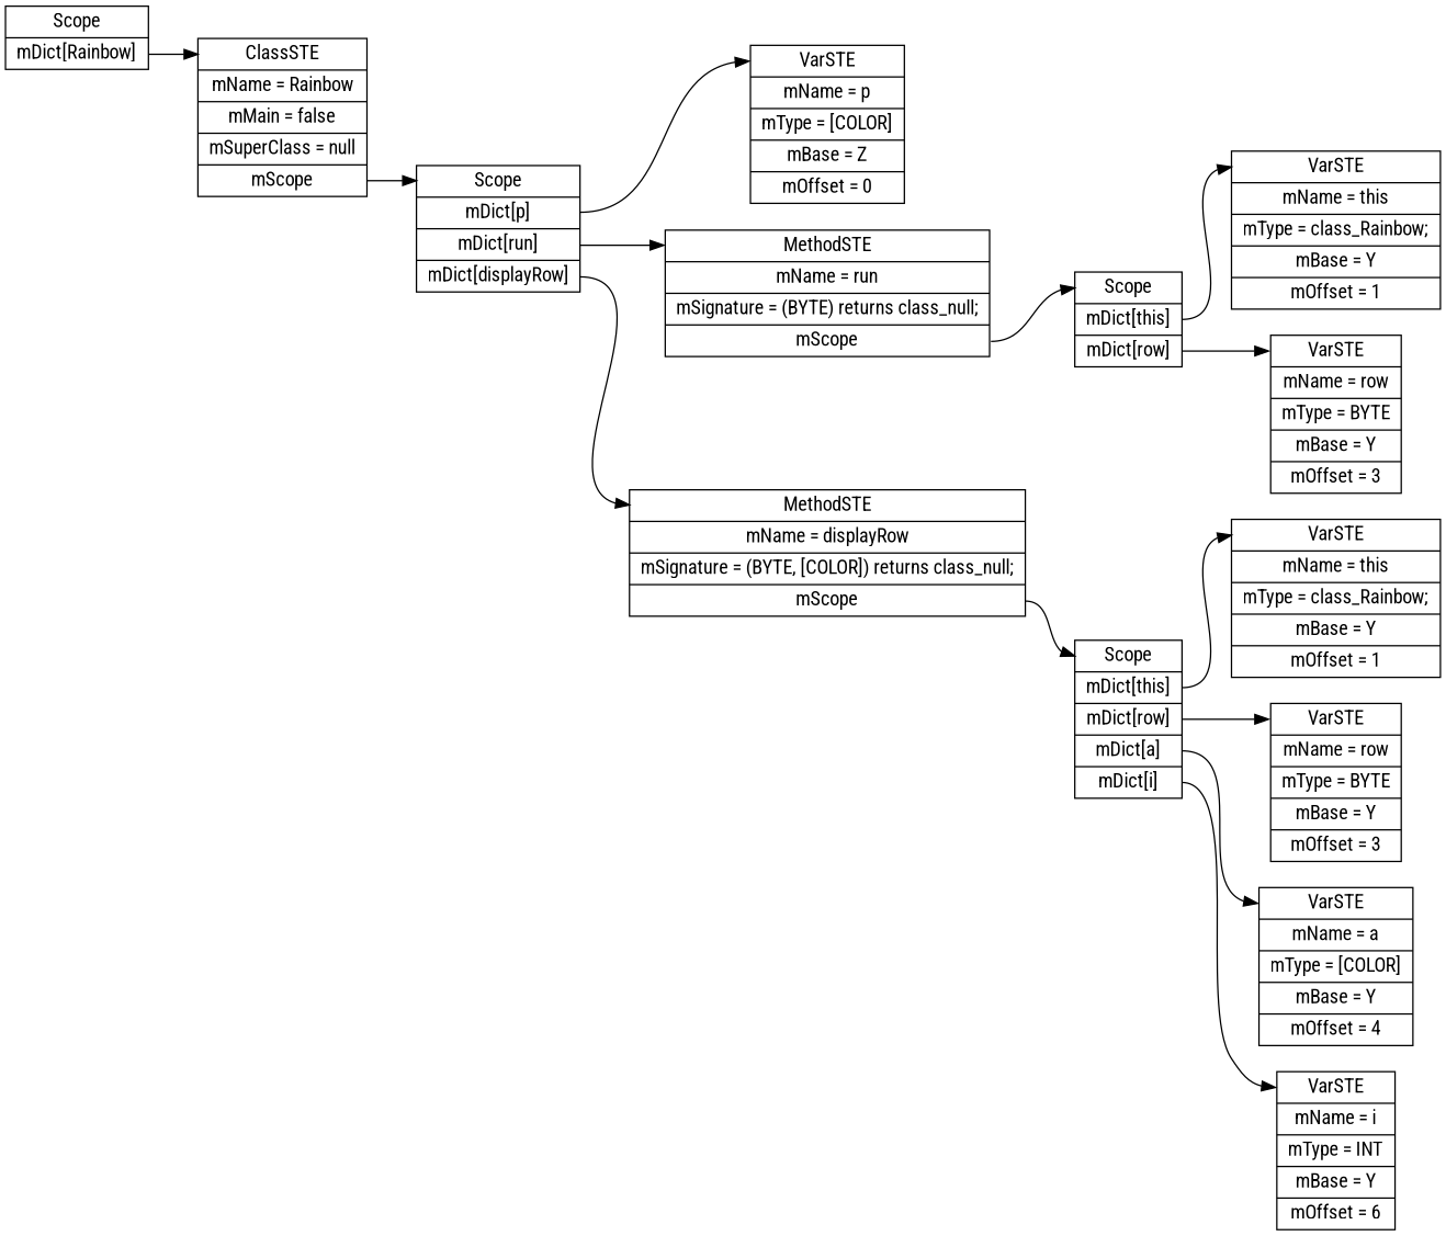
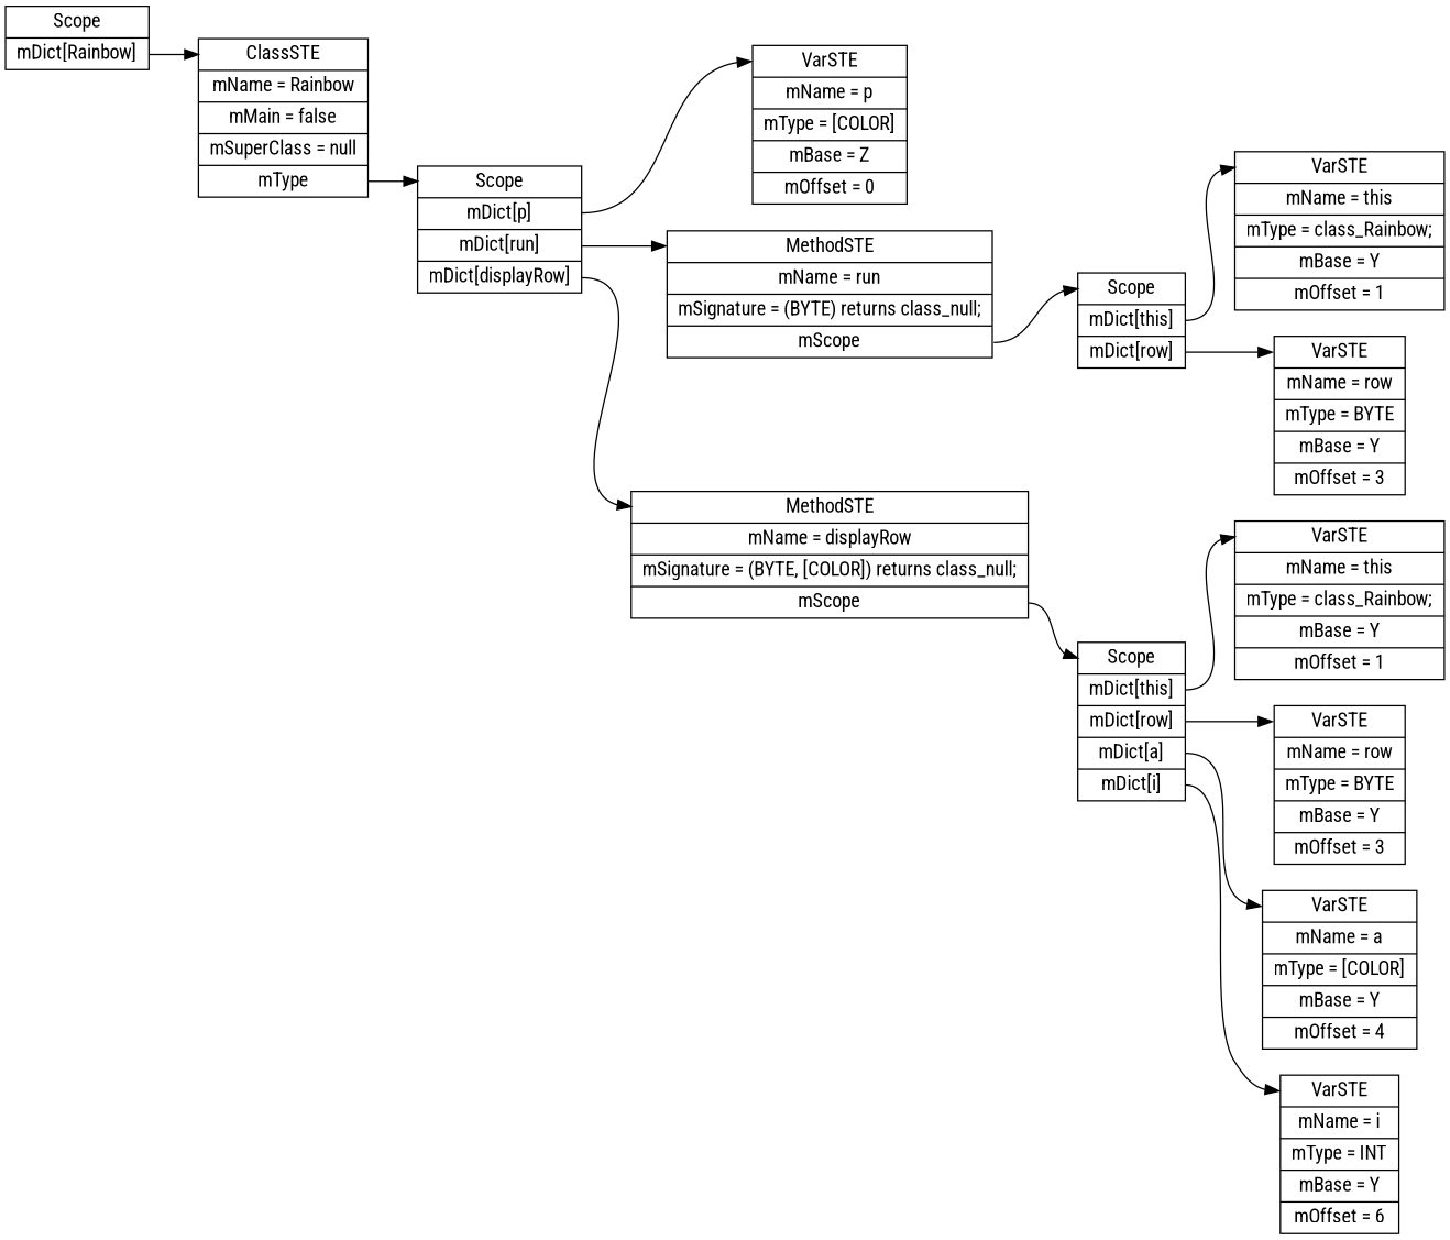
  digraph {
    rankdir=LR
    fontname="Roboto Condensed"
    node [shape=record fontname="Roboto Condensed"]
    edge [headport=f0 tailport=f1 fontname="Roboto Condensed"]
    n1 [label=" <f0> Scope | <f1> mDict\[Rainbow\] "]
-   n2 [label=" <f0> ClassSTE | <f1> mName = Rainbow| <f2> mMain = false| <f3> mSuperClass = null| <f4> mScope "]
+   n2 [label=" <f0> ClassSTE | <f1> mName = Rainbow| <f2> mMain = false| <f3> mSuperClass = null| <f4> mType "]
    n3 [label=" <f0> Scope | <f1> mDict\[p\] | <f2> mDict\[run\] | <f3> mDict\[displayRow\] "]
    n4 [label=" <f0> VarSTE | <f1> mName = p| <f2> mType = [COLOR]| <f3> mBase = Z| <f4> mOffset = 0"]
    n5 [label=" <f0> MethodSTE | <f1> mName = run| <f2> mSignature = (BYTE) returns class_null;| <f3> mScope "]
    n6 [label=" <f0> MethodSTE | <f1> mName = displayRow| <f2> mSignature = (BYTE, [COLOR]) returns class_null;| <f3> mScope "]
    n7 [label=" <f0> Scope | <f1> mDict\[this\] | <f2> mDict\[row\] "]
    n8 [label=" <f0> VarSTE | <f1> mName = this| <f2> mType = class_Rainbow;| <f3> mBase = Y| <f4> mOffset = 1"]
    n9 [label=" <f0> VarSTE | <f1> mName = row| <f2> mType = BYTE| <f3> mBase = Y| <f4> mOffset = 3"]
    n10 [label=" <f0> Scope | <f1> mDict\[this\] | <f2> mDict\[row\] | <f3> mDict\[a\] | <f4> mDict\[i\] "]
    n11 [label=" <f0> VarSTE | <f1> mName = this| <f2> mType = class_Rainbow;| <f3> mBase = Y| <f4> mOffset = 1"]
    n12 [label=" <f0> VarSTE | <f1> mName = row| <f2> mType = BYTE| <f3> mBase = Y| <f4> mOffset = 3"]
    n13 [label=" <f0> VarSTE | <f1> mName = a| <f2> mType = [COLOR]| <f3> mBase = Y| <f4> mOffset = 4"]
    n14 [label=" <f0> VarSTE | <f1> mName = i| <f2> mType = INT| <f3> mBase = Y| <f4> mOffset = 6"]
    n1 -> n2
    n2 -> n3 [tailport=f4]
    n3 -> n4
    n3 -> n5 [tailport=f2]
    n3 -> n6 [tailport=f3]
    n5 -> n7 [tailport=f3]
    n6 -> n10 [tailport=f3]
    n7 -> n8
    n7 -> n9 [tailport=f2]
    n10 -> n11
    n10 -> n12 [tailport=f2]
    n10 -> n13 [tailport=f3]
    n10 -> n14 [tailport=f4]
  }
